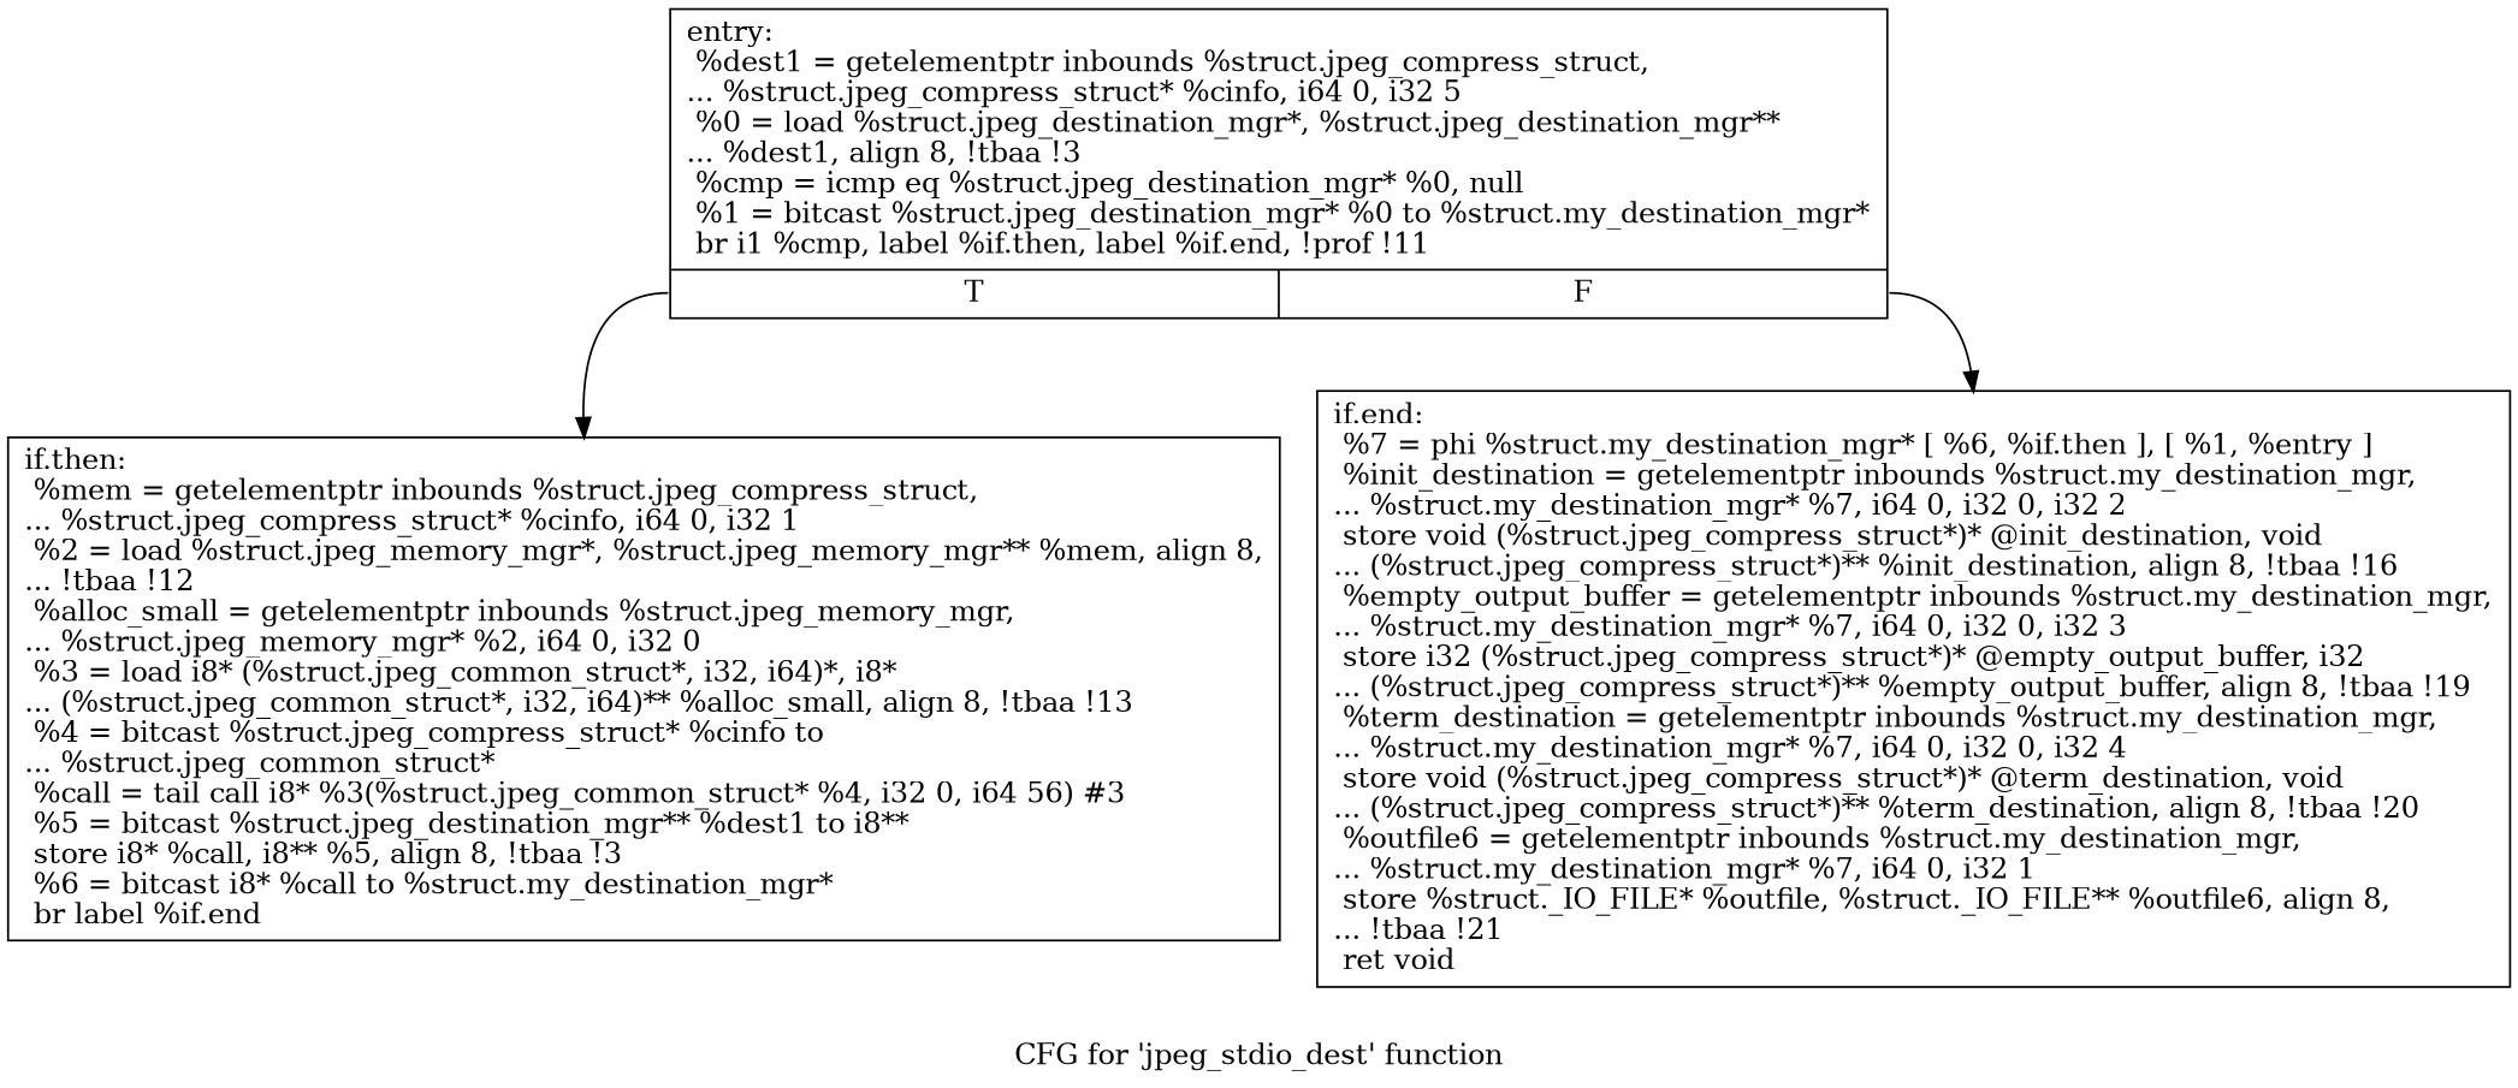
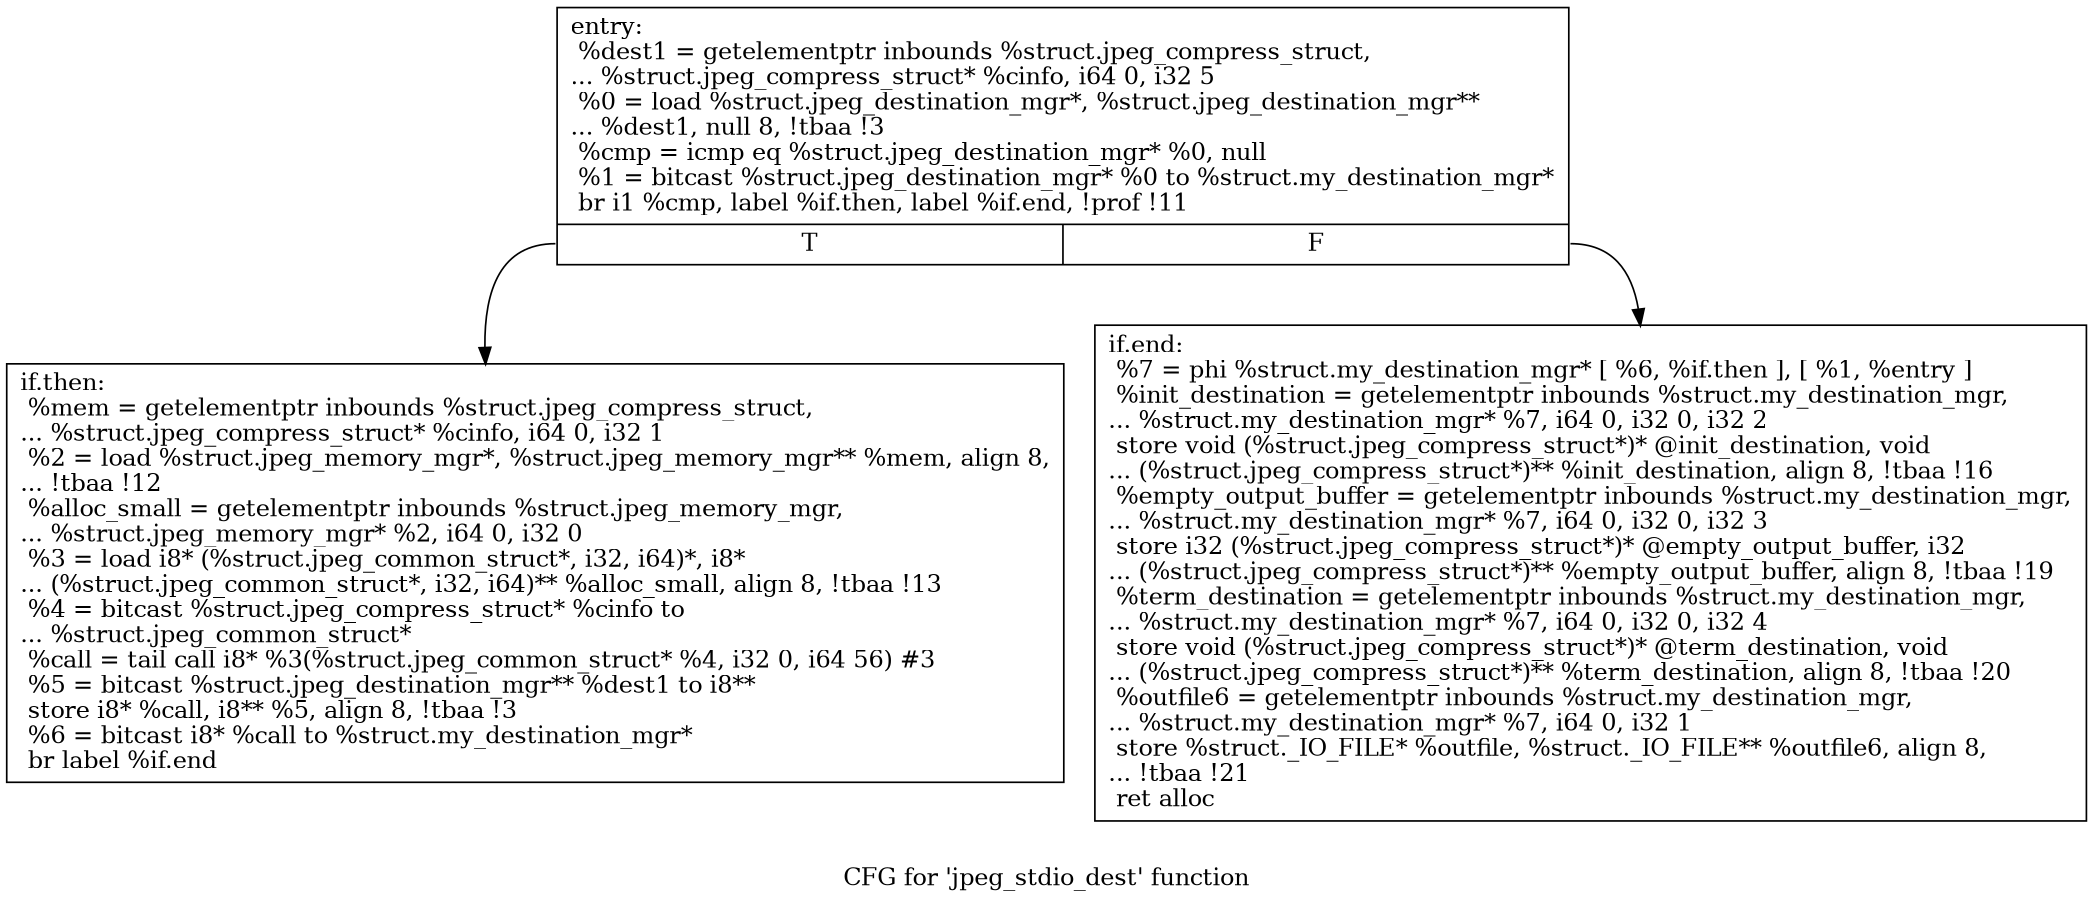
  digraph {
    label="CFG for 'jpeg_stdio_dest' function"
    node [shape=record]
-   n1 [label="{entry:\l  %dest1 = getelementptr inbounds %struct.jpeg_compress_struct,\l... %struct.jpeg_compress_struct* %cinfo, i64 0, i32 5\l  %0 = load %struct.jpeg_destination_mgr*, %struct.jpeg_destination_mgr**\l... %dest1, align 8, !tbaa !3\l  %cmp = icmp eq %struct.jpeg_destination_mgr* %0, null\l  %1 = bitcast %struct.jpeg_destination_mgr* %0 to %struct.my_destination_mgr*\l  br i1 %cmp, label %if.then, label %if.end, !prof !11\l|{<s0>T|<s1>F}}"]
+   n1 [label="{entry:\l  %dest1 = getelementptr inbounds %struct.jpeg_compress_struct,\l... %struct.jpeg_compress_struct* %cinfo, i64 0, i32 5\l  %0 = load %struct.jpeg_destination_mgr*, %struct.jpeg_destination_mgr**\l... %dest1, null 8, !tbaa !3\l  %cmp = icmp eq %struct.jpeg_destination_mgr* %0, null\l  %1 = bitcast %struct.jpeg_destination_mgr* %0 to %struct.my_destination_mgr*\l  br i1 %cmp, label %if.then, label %if.end, !prof !11\l|{<s0>T|<s1>F}}"]
    n2 [label="{if.then:                                          \l  %mem = getelementptr inbounds %struct.jpeg_compress_struct,\l... %struct.jpeg_compress_struct* %cinfo, i64 0, i32 1\l  %2 = load %struct.jpeg_memory_mgr*, %struct.jpeg_memory_mgr** %mem, align 8,\l... !tbaa !12\l  %alloc_small = getelementptr inbounds %struct.jpeg_memory_mgr,\l... %struct.jpeg_memory_mgr* %2, i64 0, i32 0\l  %3 = load i8* (%struct.jpeg_common_struct*, i32, i64)*, i8*\l... (%struct.jpeg_common_struct*, i32, i64)** %alloc_small, align 8, !tbaa !13\l  %4 = bitcast %struct.jpeg_compress_struct* %cinfo to\l... %struct.jpeg_common_struct*\l  %call = tail call i8* %3(%struct.jpeg_common_struct* %4, i32 0, i64 56) #3\l  %5 = bitcast %struct.jpeg_destination_mgr** %dest1 to i8**\l  store i8* %call, i8** %5, align 8, !tbaa !3\l  %6 = bitcast i8* %call to %struct.my_destination_mgr*\l  br label %if.end\l}"]
-   n3 [label="{if.end:                                           \l  %7 = phi %struct.my_destination_mgr* [ %6, %if.then ], [ %1, %entry ]\l  %init_destination = getelementptr inbounds %struct.my_destination_mgr,\l... %struct.my_destination_mgr* %7, i64 0, i32 0, i32 2\l  store void (%struct.jpeg_compress_struct*)* @init_destination, void\l... (%struct.jpeg_compress_struct*)** %init_destination, align 8, !tbaa !16\l  %empty_output_buffer = getelementptr inbounds %struct.my_destination_mgr,\l... %struct.my_destination_mgr* %7, i64 0, i32 0, i32 3\l  store i32 (%struct.jpeg_compress_struct*)* @empty_output_buffer, i32\l... (%struct.jpeg_compress_struct*)** %empty_output_buffer, align 8, !tbaa !19\l  %term_destination = getelementptr inbounds %struct.my_destination_mgr,\l... %struct.my_destination_mgr* %7, i64 0, i32 0, i32 4\l  store void (%struct.jpeg_compress_struct*)* @term_destination, void\l... (%struct.jpeg_compress_struct*)** %term_destination, align 8, !tbaa !20\l  %outfile6 = getelementptr inbounds %struct.my_destination_mgr,\l... %struct.my_destination_mgr* %7, i64 0, i32 1\l  store %struct._IO_FILE* %outfile, %struct._IO_FILE** %outfile6, align 8,\l... !tbaa !21\l  ret void\l}"]
+   n3 [label="{if.end:                                           \l  %7 = phi %struct.my_destination_mgr* [ %6, %if.then ], [ %1, %entry ]\l  %init_destination = getelementptr inbounds %struct.my_destination_mgr,\l... %struct.my_destination_mgr* %7, i64 0, i32 0, i32 2\l  store void (%struct.jpeg_compress_struct*)* @init_destination, void\l... (%struct.jpeg_compress_struct*)** %init_destination, align 8, !tbaa !16\l  %empty_output_buffer = getelementptr inbounds %struct.my_destination_mgr,\l... %struct.my_destination_mgr* %7, i64 0, i32 0, i32 3\l  store i32 (%struct.jpeg_compress_struct*)* @empty_output_buffer, i32\l... (%struct.jpeg_compress_struct*)** %empty_output_buffer, align 8, !tbaa !19\l  %term_destination = getelementptr inbounds %struct.my_destination_mgr,\l... %struct.my_destination_mgr* %7, i64 0, i32 0, i32 4\l  store void (%struct.jpeg_compress_struct*)* @term_destination, void\l... (%struct.jpeg_compress_struct*)** %term_destination, align 8, !tbaa !20\l  %outfile6 = getelementptr inbounds %struct.my_destination_mgr,\l... %struct.my_destination_mgr* %7, i64 0, i32 1\l  store %struct._IO_FILE* %outfile, %struct._IO_FILE** %outfile6, align 8,\l... !tbaa !21\l  ret alloc\l}"]
    n1 -> n2 [tailport=s0]
    n1 -> n3 [tailport=s1]
  }
